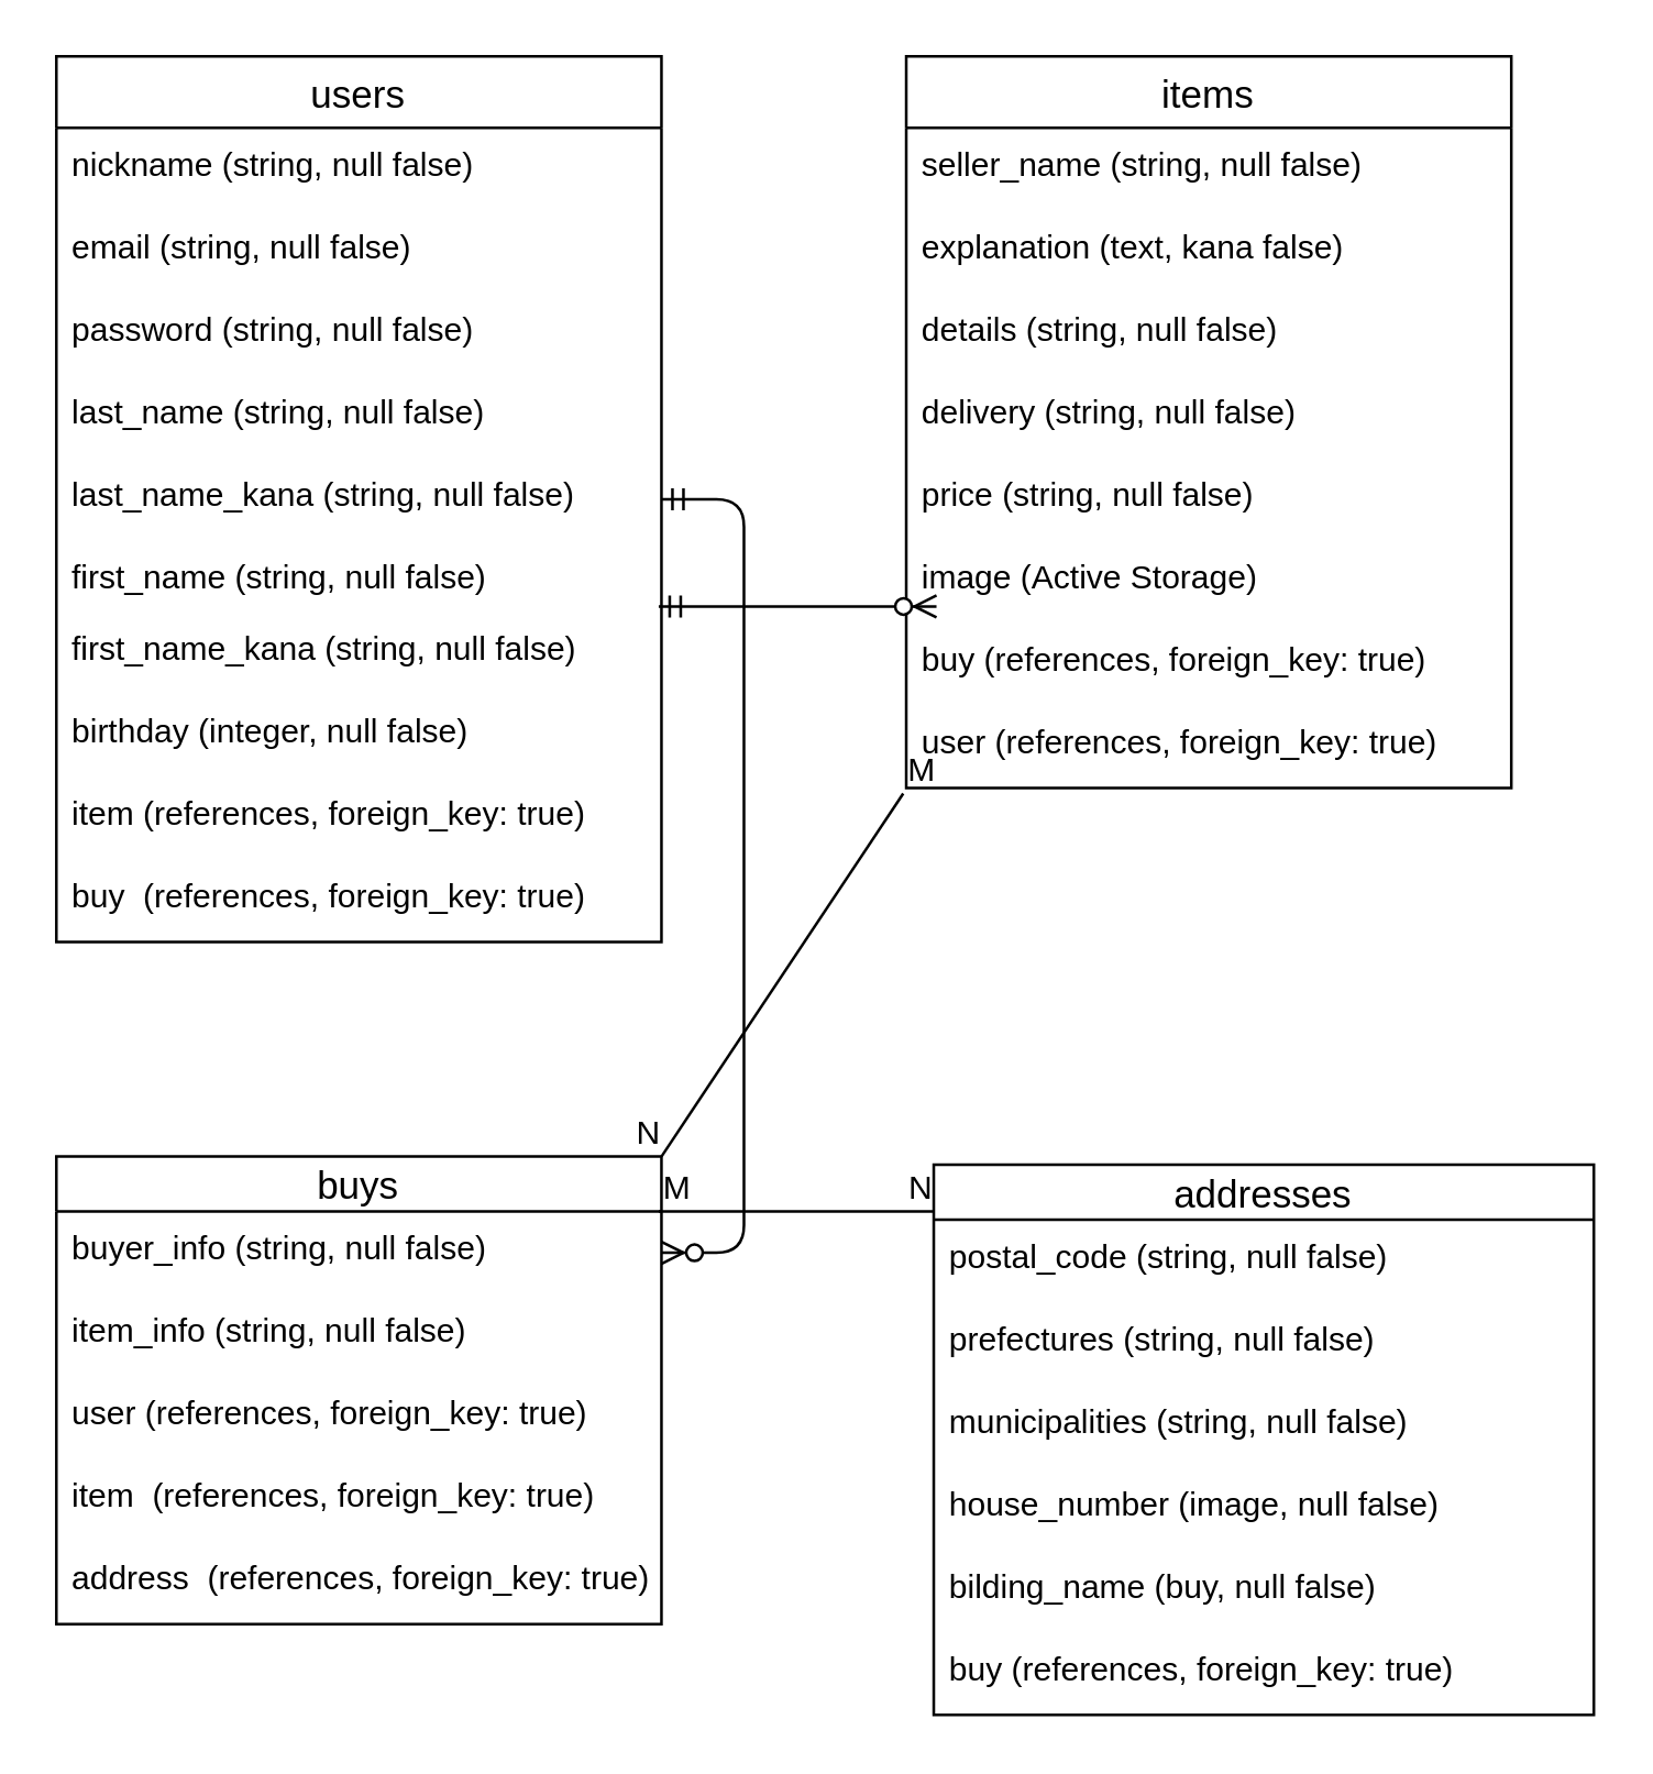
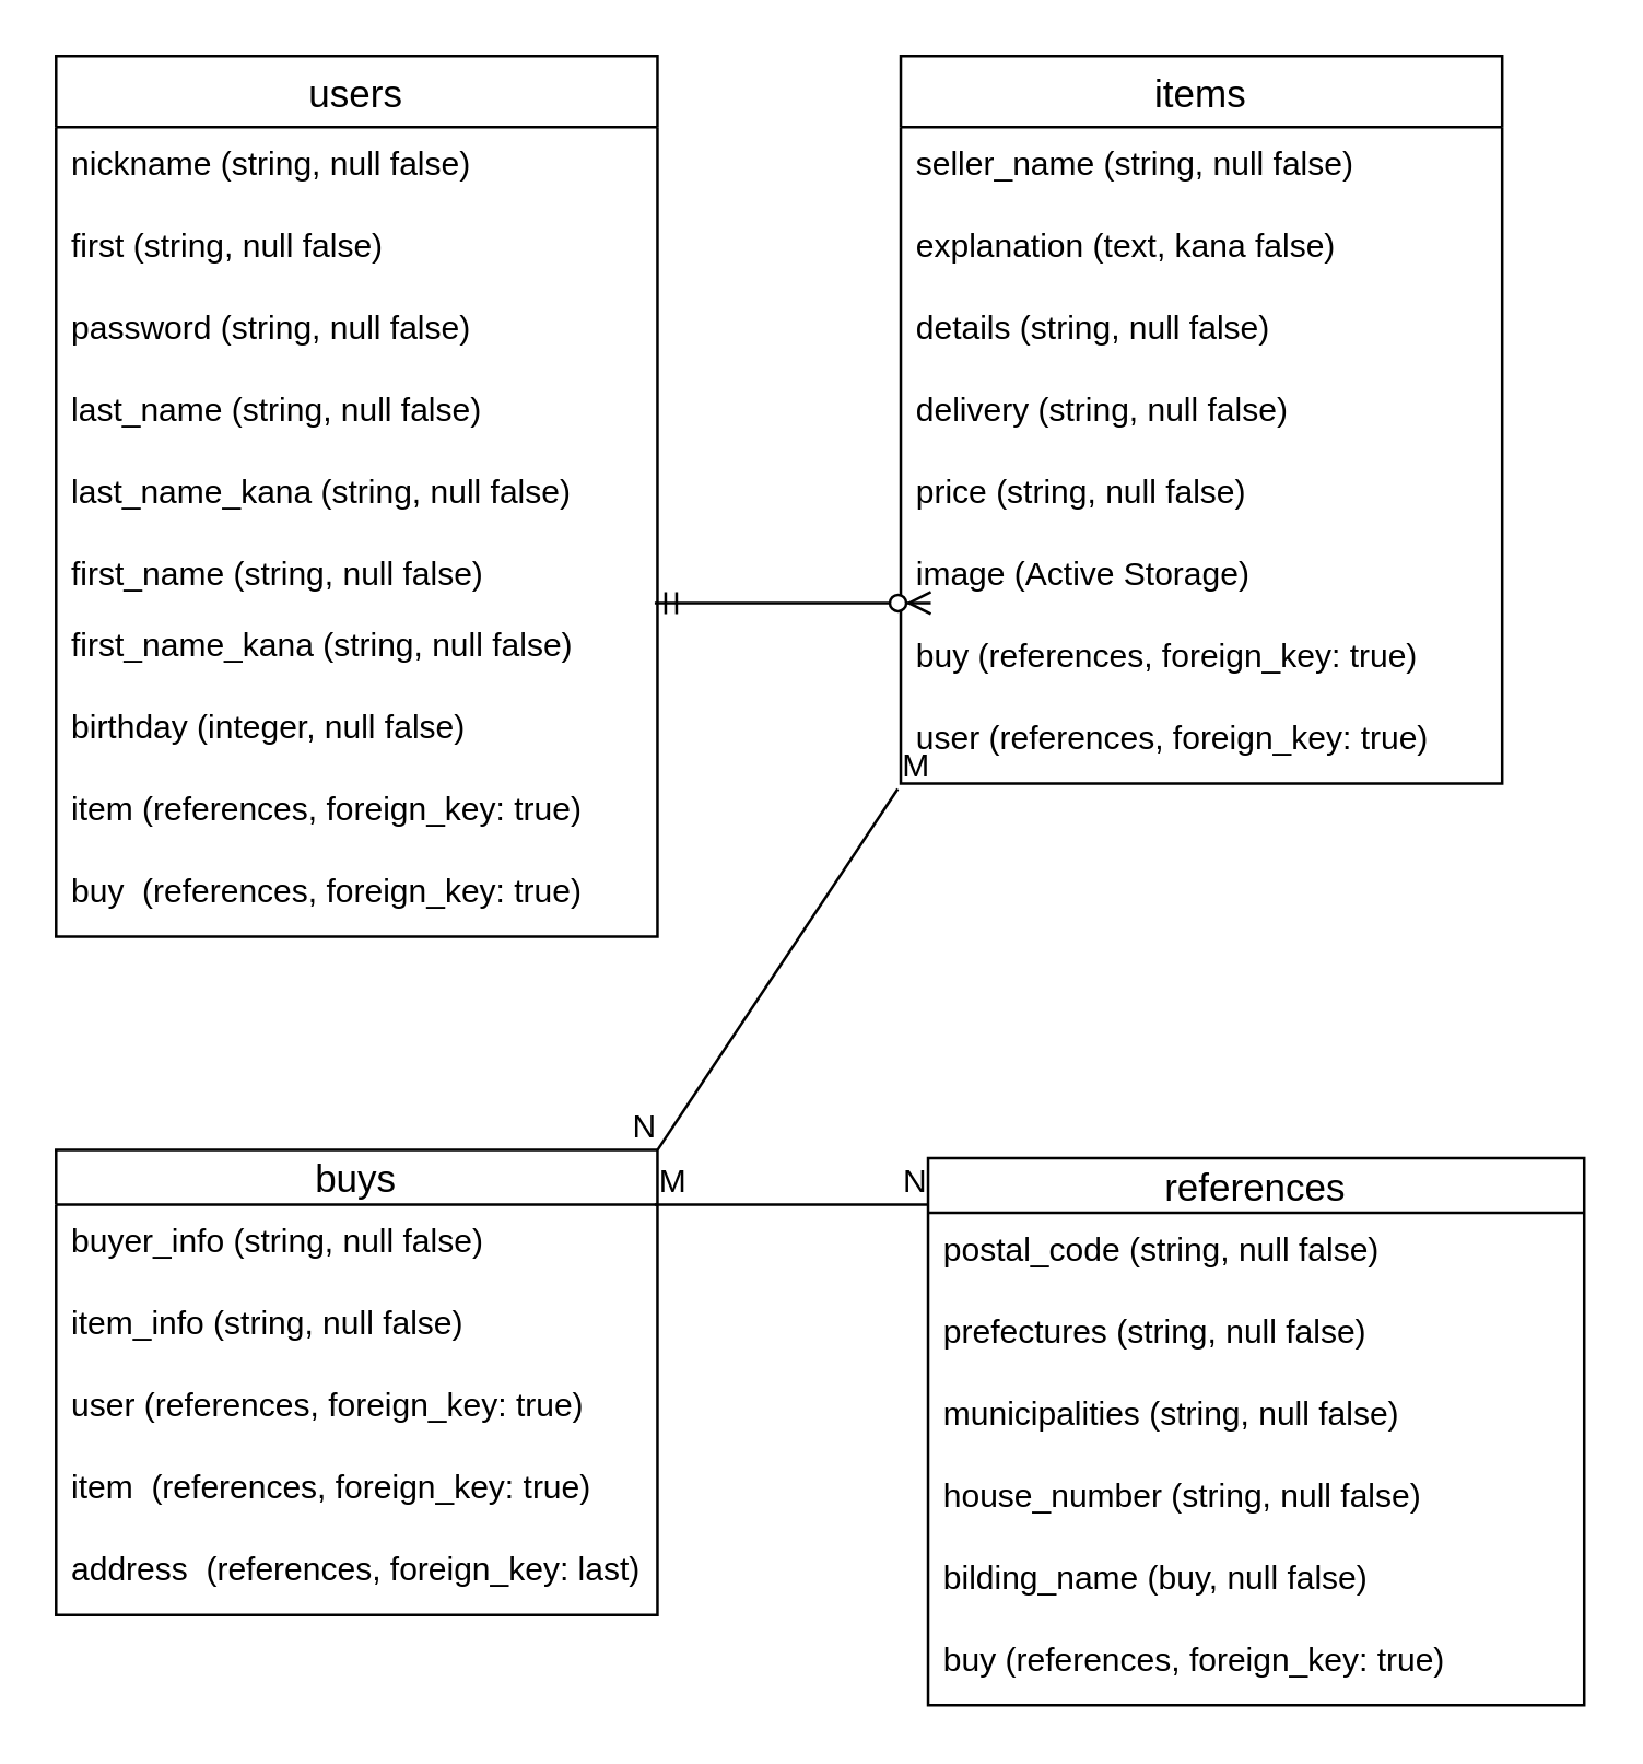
  <mxCell id="0" />
  <mxCell id="1" parent="0" />
  <mxCell id="2" value="users" style="swimlane;fontStyle=0;childLayout=stackLayout;horizontal=1;startSize=26;horizontalStack=0;resizeParent=1;resizeParentMax=0;resizeLast=0;collapsible=1;marginBottom=0;align=center;fontSize=14;" parent="1" vertex="1"><mxGeometry x="20" y="20" width="220" height="322" as="geometry" /></mxCell>
  <mxCell id="3" value="nickname (string, null false)" style="text;strokeColor=none;fillColor=none;spacingLeft=4;spacingRight=4;overflow=hidden;rotatable=0;points=[[0,0.5],[1,0.5]];portConstraint=eastwest;fontSize=12;" parent="2" vertex="1"><mxGeometry y="26" width="220" height="30" as="geometry" /></mxCell>
- <mxCell id="4" value="email (string, null false)" style="text;strokeColor=none;fillColor=none;spacingLeft=4;spacingRight=4;overflow=hidden;rotatable=0;points=[[0,0.5],[1,0.5]];portConstraint=eastwest;fontSize=12;" parent="2" vertex="1"><mxGeometry y="56" width="220" height="30" as="geometry" /></mxCell>
+ <mxCell id="4" value="first (string, null false)" style="text;strokeColor=none;fillColor=none;spacingLeft=4;spacingRight=4;overflow=hidden;rotatable=0;points=[[0,0.5],[1,0.5]];portConstraint=eastwest;fontSize=12;" parent="2" vertex="1"><mxGeometry y="56" width="220" height="30" as="geometry" /></mxCell>
  <mxCell id="5" value="password (string, null false)" style="text;strokeColor=none;fillColor=none;spacingLeft=4;spacingRight=4;overflow=hidden;rotatable=0;points=[[0,0.5],[1,0.5]];portConstraint=eastwest;fontSize=12;" parent="2" vertex="1"><mxGeometry y="86" width="220" height="30" as="geometry" /></mxCell>
  <mxCell id="6" value="last_name (string, null false)" style="text;strokeColor=none;fillColor=none;spacingLeft=4;spacingRight=4;overflow=hidden;rotatable=0;points=[[0,0.5],[1,0.5]];portConstraint=eastwest;fontSize=12;" parent="2" vertex="1"><mxGeometry y="116" width="220" height="30" as="geometry" /></mxCell>
  <mxCell id="7" value="last_name_kana (string, null false)" style="text;strokeColor=none;fillColor=none;spacingLeft=4;spacingRight=4;overflow=hidden;rotatable=0;points=[[0,0.5],[1,0.5]];portConstraint=eastwest;fontSize=12;" parent="2" vertex="1"><mxGeometry y="146" width="220" height="30" as="geometry" /></mxCell>
  <mxCell id="8" value="first_name (string, null false)" style="text;strokeColor=none;fillColor=none;spacingLeft=4;spacingRight=4;overflow=hidden;rotatable=0;points=[[0,0.5],[1,0.5]];portConstraint=eastwest;fontSize=12;" parent="2" vertex="1"><mxGeometry y="176" width="220" height="26" as="geometry" /></mxCell>
  <mxCell id="9" value="first_name_kana (string, null false)" style="text;strokeColor=none;fillColor=none;spacingLeft=4;spacingRight=4;overflow=hidden;rotatable=0;points=[[0,0.5],[1,0.5]];portConstraint=eastwest;fontSize=12;" vertex="1" parent="2"><mxGeometry y="202" width="220" height="30" as="geometry" /></mxCell>
  <mxCell id="10" value="birthday (integer, null false)" style="text;strokeColor=none;fillColor=none;spacingLeft=4;spacingRight=4;overflow=hidden;rotatable=0;points=[[0,0.5],[1,0.5]];portConstraint=eastwest;fontSize=12;" vertex="1" parent="2"><mxGeometry y="232" width="220" height="30" as="geometry" /></mxCell>
  <mxCell id="11" value="item (references, foreign_key: true)" style="text;strokeColor=none;fillColor=none;spacingLeft=4;spacingRight=4;overflow=hidden;rotatable=0;points=[[0,0.5],[1,0.5]];portConstraint=eastwest;fontSize=12;" vertex="1" parent="2"><mxGeometry y="262" width="220" height="30" as="geometry" /></mxCell>
  <mxCell id="12" value="buy  (references, foreign_key: true)" style="text;strokeColor=none;fillColor=none;spacingLeft=4;spacingRight=4;overflow=hidden;rotatable=0;points=[[0,0.5],[1,0.5]];portConstraint=eastwest;fontSize=12;" vertex="1" parent="2"><mxGeometry y="292" width="220" height="30" as="geometry" /></mxCell>
  <mxCell id="13" value="items" style="swimlane;fontStyle=0;childLayout=stackLayout;horizontal=1;startSize=26;horizontalStack=0;resizeParent=1;resizeParentMax=0;resizeLast=0;collapsible=1;marginBottom=0;align=center;fontSize=14;" parent="1" vertex="1"><mxGeometry x="329" y="20" width="220" height="266" as="geometry" /></mxCell>
  <mxCell id="14" value="seller_name (string, null false)" style="text;strokeColor=none;fillColor=none;spacingLeft=4;spacingRight=4;overflow=hidden;rotatable=0;points=[[0,0.5],[1,0.5]];portConstraint=eastwest;fontSize=12;" parent="13" vertex="1"><mxGeometry y="26" width="220" height="30" as="geometry" /></mxCell>
  <mxCell id="15" value="explanation (text, kana false)" style="text;strokeColor=none;fillColor=none;spacingLeft=4;spacingRight=4;overflow=hidden;rotatable=0;points=[[0,0.5],[1,0.5]];portConstraint=eastwest;fontSize=12;" parent="13" vertex="1"><mxGeometry y="56" width="220" height="30" as="geometry" /></mxCell>
  <mxCell id="16" value="details (string, null false)" style="text;strokeColor=none;fillColor=none;spacingLeft=4;spacingRight=4;overflow=hidden;rotatable=0;points=[[0,0.5],[1,0.5]];portConstraint=eastwest;fontSize=12;" parent="13" vertex="1"><mxGeometry y="86" width="220" height="30" as="geometry" /></mxCell>
  <mxCell id="17" value="delivery (string, null false)" style="text;strokeColor=none;fillColor=none;spacingLeft=4;spacingRight=4;overflow=hidden;rotatable=0;points=[[0,0.5],[1,0.5]];portConstraint=eastwest;fontSize=12;" parent="13" vertex="1"><mxGeometry y="116" width="220" height="30" as="geometry" /></mxCell>
  <mxCell id="18" value="price (string, null false)" style="text;strokeColor=none;fillColor=none;spacingLeft=4;spacingRight=4;overflow=hidden;rotatable=0;points=[[0,0.5],[1,0.5]];portConstraint=eastwest;fontSize=12;" parent="13" vertex="1"><mxGeometry y="146" width="220" height="30" as="geometry" /></mxCell>
  <mxCell id="19" value="image (Active Storage)" style="text;strokeColor=none;fillColor=none;spacingLeft=4;spacingRight=4;overflow=hidden;rotatable=0;points=[[0,0.5],[1,0.5]];portConstraint=eastwest;fontSize=12;" parent="13" vertex="1"><mxGeometry y="176" width="220" height="30" as="geometry" /></mxCell>
  <mxCell id="20" value="buy (references, foreign_key: true)" style="text;strokeColor=none;fillColor=none;spacingLeft=4;spacingRight=4;overflow=hidden;rotatable=0;points=[[0,0.5],[1,0.5]];portConstraint=eastwest;fontSize=12;" vertex="1" parent="13"><mxGeometry y="206" width="220" height="30" as="geometry" /></mxCell>
  <mxCell id="21" value="user (references, foreign_key: true)" style="text;strokeColor=none;fillColor=none;spacingLeft=4;spacingRight=4;overflow=hidden;rotatable=0;points=[[0,0.5],[1,0.5]];portConstraint=eastwest;fontSize=12;" vertex="1" parent="13"><mxGeometry y="236" width="220" height="30" as="geometry" /></mxCell>
  <mxCell id="22" value="" style="edgeStyle=entityRelationEdgeStyle;fontSize=12;html=1;endArrow=ERzeroToMany;startArrow=ERmandOne;entryX=-0.025;entryY=0.133;entryDx=0;entryDy=0;entryPerimeter=0;" parent="1" edge="1"><mxGeometry width="100" height="100" relative="1" as="geometry"><mxPoint x="239" y="220" as="sourcePoint" /><mxPoint x="340" y="220" as="targetPoint" /></mxGeometry></mxCell>
  <mxCell id="23" value="buys" style="swimlane;fontStyle=0;childLayout=stackLayout;horizontal=1;startSize=20;horizontalStack=0;resizeParent=1;resizeParentMax=0;resizeLast=0;collapsible=1;marginBottom=0;align=center;fontSize=14;" parent="1" vertex="1"><mxGeometry x="20" y="420" width="220" height="170" as="geometry" /></mxCell>
  <mxCell id="24" value="buyer_info (string, null false)" style="text;strokeColor=none;fillColor=none;spacingLeft=4;spacingRight=4;overflow=hidden;rotatable=0;points=[[0,0.5],[1,0.5]];portConstraint=eastwest;fontSize=12;" parent="23" vertex="1"><mxGeometry y="20" width="220" height="30" as="geometry" /></mxCell>
  <mxCell id="25" value="item_info (string, null false)" style="text;strokeColor=none;fillColor=none;spacingLeft=4;spacingRight=4;overflow=hidden;rotatable=0;points=[[0,0.5],[1,0.5]];portConstraint=eastwest;fontSize=12;" parent="23" vertex="1"><mxGeometry y="50" width="220" height="30" as="geometry" /></mxCell>
  <mxCell id="26" value="user (references, foreign_key: true)" style="text;strokeColor=none;fillColor=none;spacingLeft=4;spacingRight=4;overflow=hidden;rotatable=0;points=[[0,0.5],[1,0.5]];portConstraint=eastwest;fontSize=12;" vertex="1" parent="23"><mxGeometry y="80" width="220" height="30" as="geometry" /></mxCell>
  <mxCell id="27" value="item  (references, foreign_key: true)" style="text;strokeColor=none;fillColor=none;spacingLeft=4;spacingRight=4;overflow=hidden;rotatable=0;points=[[0,0.5],[1,0.5]];portConstraint=eastwest;fontSize=12;" vertex="1" parent="23"><mxGeometry y="110" width="220" height="30" as="geometry" /></mxCell>
- <mxCell id="28" value="address  (references, foreign_key: true)" style="text;strokeColor=none;fillColor=none;spacingLeft=4;spacingRight=4;overflow=hidden;rotatable=0;points=[[0,0.5],[1,0.5]];portConstraint=eastwest;fontSize=12;" vertex="1" parent="23"><mxGeometry y="140" width="220" height="30" as="geometry" /></mxCell>
+ <mxCell id="28" value="address  (references, foreign_key: last)" style="text;strokeColor=none;fillColor=none;spacingLeft=4;spacingRight=4;overflow=hidden;rotatable=0;points=[[0,0.5],[1,0.5]];portConstraint=eastwest;fontSize=12;" vertex="1" parent="23"><mxGeometry y="140" width="220" height="30" as="geometry" /></mxCell>
  <mxCell id="29" value="" style="endArrow=none;html=1;rounded=0;exitX=-0.005;exitY=1.067;exitDx=0;exitDy=0;entryX=1;entryY=0;entryDx=0;entryDy=0;exitPerimeter=0;" parent="1" source="21" target="23" edge="1"><mxGeometry relative="1" as="geometry"><mxPoint x="179" y="400" as="sourcePoint" /><mxPoint x="339" y="400" as="targetPoint" /></mxGeometry></mxCell>
  <mxCell id="30" value="M" style="resizable=0;html=1;align=left;verticalAlign=bottom;" parent="29" connectable="0" vertex="1"><mxGeometry x="-1" relative="1" as="geometry" /></mxCell>
  <mxCell id="31" value="N" style="resizable=0;html=1;align=right;verticalAlign=bottom;" parent="29" connectable="0" vertex="1"><mxGeometry x="1" relative="1" as="geometry" /></mxCell>
- <mxCell id="32" value="addresses" style="swimlane;fontStyle=0;childLayout=stackLayout;horizontal=1;startSize=20;horizontalStack=0;resizeParent=1;resizeParentMax=0;resizeLast=0;collapsible=1;marginBottom=0;align=center;fontSize=14;" parent="1" vertex="1"><mxGeometry x="339" y="423" width="240" height="200" as="geometry" /></mxCell>
+ <mxCell id="32" value="references" style="swimlane;fontStyle=0;childLayout=stackLayout;horizontal=1;startSize=20;horizontalStack=0;resizeParent=1;resizeParentMax=0;resizeLast=0;collapsible=1;marginBottom=0;align=center;fontSize=14;" parent="1" vertex="1"><mxGeometry x="339" y="423" width="240" height="200" as="geometry" /></mxCell>
  <mxCell id="33" value="postal_code (string, null false)" style="text;strokeColor=none;fillColor=none;spacingLeft=4;spacingRight=4;overflow=hidden;rotatable=0;points=[[0,0.5],[1,0.5]];portConstraint=eastwest;fontSize=12;" parent="32" vertex="1"><mxGeometry y="20" width="240" height="30" as="geometry" /></mxCell>
  <mxCell id="34" value="prefectures (string, null false)" style="text;strokeColor=none;fillColor=none;spacingLeft=4;spacingRight=4;overflow=hidden;rotatable=0;points=[[0,0.5],[1,0.5]];portConstraint=eastwest;fontSize=12;" parent="32" vertex="1"><mxGeometry y="50" width="240" height="30" as="geometry" /></mxCell>
  <mxCell id="35" value="municipalities (string, null false)" style="text;strokeColor=none;fillColor=none;spacingLeft=4;spacingRight=4;overflow=hidden;rotatable=0;points=[[0,0.5],[1,0.5]];portConstraint=eastwest;fontSize=12;" parent="32" vertex="1"><mxGeometry y="80" width="240" height="30" as="geometry" /></mxCell>
- <mxCell id="36" value="house_number (image, null false)" style="text;strokeColor=none;fillColor=none;spacingLeft=4;spacingRight=4;overflow=hidden;rotatable=0;points=[[0,0.5],[1,0.5]];portConstraint=eastwest;fontSize=12;" parent="32" vertex="1"><mxGeometry y="110" width="240" height="30" as="geometry" /></mxCell>
+ <mxCell id="36" value="house_number (string, null false)" style="text;strokeColor=none;fillColor=none;spacingLeft=4;spacingRight=4;overflow=hidden;rotatable=0;points=[[0,0.5],[1,0.5]];portConstraint=eastwest;fontSize=12;" parent="32" vertex="1"><mxGeometry y="110" width="240" height="30" as="geometry" /></mxCell>
  <mxCell id="37" value="bilding_name (buy, null false)" style="text;strokeColor=none;fillColor=none;spacingLeft=4;spacingRight=4;overflow=hidden;rotatable=0;points=[[0,0.5],[1,0.5]];portConstraint=eastwest;fontSize=12;" parent="32" vertex="1"><mxGeometry y="140" width="240" height="30" as="geometry" /></mxCell>
  <mxCell id="38" value="buy (references, foreign_key: true)" style="text;strokeColor=none;fillColor=none;spacingLeft=4;spacingRight=4;overflow=hidden;rotatable=0;points=[[0,0.5],[1,0.5]];portConstraint=eastwest;fontSize=12;" parent="32" vertex="1"><mxGeometry y="170" width="240" height="30" as="geometry" /></mxCell>
  <mxCell id="39" value="" style="endArrow=none;html=1;rounded=0;" parent="1" edge="1"><mxGeometry relative="1" as="geometry"><mxPoint x="239" y="440" as="sourcePoint" /><mxPoint x="339" y="440" as="targetPoint" /></mxGeometry></mxCell>
  <mxCell id="40" value="M" style="resizable=0;html=1;align=left;verticalAlign=bottom;" parent="39" connectable="0" vertex="1"><mxGeometry x="-1" relative="1" as="geometry" /></mxCell>
  <mxCell id="41" value="N" style="resizable=0;html=1;align=right;verticalAlign=bottom;" parent="39" connectable="0" vertex="1"><mxGeometry x="1" relative="1" as="geometry" /></mxCell>
- <mxCell id="42" value="" style="edgeStyle=entityRelationEdgeStyle;fontSize=12;html=1;endArrow=ERzeroToMany;startArrow=ERmandOne;exitX=1;exitY=0.5;exitDx=0;exitDy=0;entryX=1;entryY=0.5;entryDx=0;entryDy=0;" parent="1" source="7" target="24" edge="1"><mxGeometry width="100" height="100" relative="1" as="geometry"><mxPoint x="189" y="260" as="sourcePoint" /><mxPoint x="309" y="455" as="targetPoint" /></mxGeometry></mxCell>
